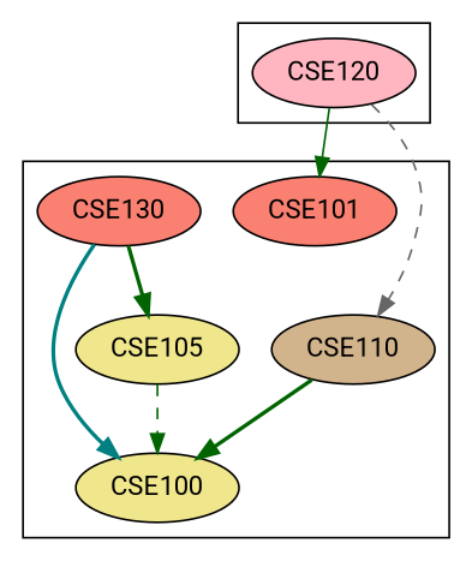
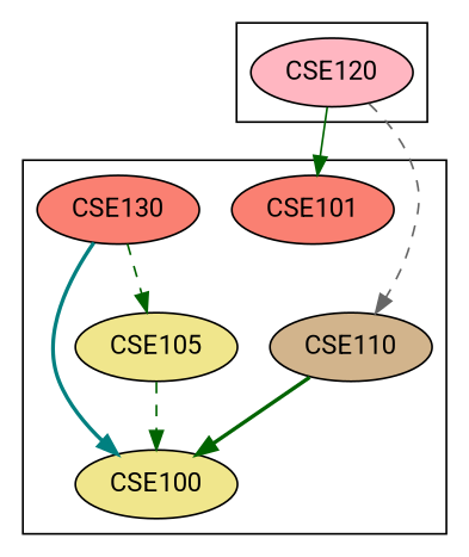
  digraph {
    fontname=Roboto
    node [fillcolor=salmon fontname=Roboto style=filled]
    edge [color=darkgreen fontname=Roboto style=dashed]
    CSE101
    CSE100 [fillcolor=khaki]
    CSE110 [fillcolor=tan]
    CSE130
    CSE105 [fillcolor=khaki]
    CSE120 [fillcolor=lightpink]
    subgraph cluster_1 {
      rank=same
      CSE101
      CSE100
      CSE110
      CSE130
      CSE105
    }
    subgraph cluster_2 {
    }
    subgraph cluster_3 {
      rank=same
      CSE120
    }
    CSE110 -> CSE100 [style=bold]
    CSE130 -> CSE100 [color=teal style=bold]
-   CSE130 -> CSE105 [style=bold]
+   CSE130 -> CSE105
    CSE105 -> CSE100
    CSE120 -> CSE101 [style=solid]
    CSE120 -> CSE110 [color=gray40]
  }
